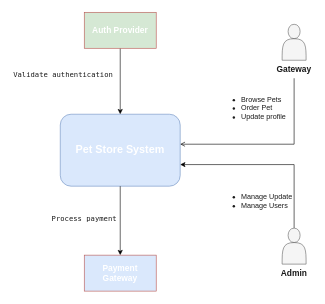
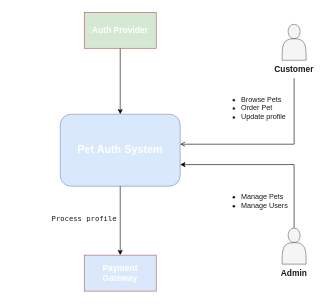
  <mxCell id="0" />
  <mxCell id="1" parent="0" />
- <mxCell id="2" value="&lt;h2&gt;&lt;font color=&quot;#ffffff&quot;&gt;Pet Store System&lt;/font&gt;&lt;/h2&gt;" style="rounded=1;whiteSpace=wrap;html=1;fillColor=#dae8fc;strokeColor=#6c8ebf;" vertex="1" parent="1"><mxGeometry x="100" y="190" width="200" height="120" as="geometry" /></mxCell>
+ <mxCell id="2" value="&lt;h2&gt;&lt;font color=&quot;#ffffff&quot;&gt;Pet Auth System&lt;/font&gt;&lt;/h2&gt;" style="rounded=1;whiteSpace=wrap;html=1;fillColor=#dae8fc;strokeColor=#6c8ebf;" vertex="1" parent="1"><mxGeometry x="100" y="190" width="200" height="120" as="geometry" /></mxCell>
  <mxCell id="3" style="edgeStyle=orthogonalEdgeStyle;rounded=0;orthogonalLoop=1;jettySize=auto;html=1;entryX=1;entryY=0.7;entryDx=0;entryDy=0;entryPerimeter=0;fontColor=#1A1A1A;exitX=0.5;exitY=0;exitDx=0;exitDy=0;" edge="1" parent="1" source="20" target="2"><mxGeometry relative="1" as="geometry" /></mxCell>
  <mxCell id="4" style="edgeStyle=orthogonalEdgeStyle;rounded=0;orthogonalLoop=1;jettySize=auto;html=1;fontColor=#1A1A1A;exitX=0.5;exitY=1;exitDx=0;exitDy=0;endArrow=open;" edge="1" parent="1" source="16" target="2"><mxGeometry relative="1" as="geometry"><Array as="points"><mxPoint x="490" y="240" /></Array></mxGeometry></mxCell>
  <mxCell id="5" style="edgeStyle=orthogonalEdgeStyle;rounded=0;orthogonalLoop=1;jettySize=auto;html=1;entryX=0.5;entryY=0;entryDx=0;entryDy=0;fontColor=#FFFFFF;" edge="1" parent="1" source="7" target="2"><mxGeometry relative="1" as="geometry" /></mxCell>
  <mxCell id="6" value="" style="group" vertex="1" connectable="0" parent="1"><mxGeometry x="20" y="20" width="240" height="130" as="geometry" /></mxCell>
  <mxCell id="7" value="&lt;h3&gt;&lt;font color=&quot;#ffffff&quot;&gt;Auth Provider&lt;/font&gt;&lt;/h3&gt;" style="rounded=0;whiteSpace=wrap;html=1;fillColor=#d5e8d4;strokeColor=#b85450;" vertex="1" parent="6"><mxGeometry x="120" width="120" height="60" as="geometry" /></mxCell>
- <mxCell id="8" value="&lt;p style=&quot;line-height: 1.2;&quot;&gt;&lt;/p&gt;&lt;pre&gt;&lt;font color=&quot;#1a1a1a&quot;&gt;Validate &lt;/font&gt;&lt;font color=&quot;#1a1a1a&quot;&gt;authentication&lt;/font&gt;&lt;/pre&gt;&lt;p&gt;&lt;/p&gt;" style="text;html=1;align=left;verticalAlign=middle;resizable=0;points=[];autosize=1;strokeColor=none;fillColor=none;fontColor=#FFFFFF;" vertex="1" parent="6"><mxGeometry y="80" width="190" height="50" as="geometry" /></mxCell>
  <mxCell id="9" style="edgeStyle=orthogonalEdgeStyle;rounded=0;orthogonalLoop=1;jettySize=auto;html=1;entryX=0.5;entryY=1;entryDx=0;entryDy=0;fontColor=#1A1A1A;verticalAlign=top;startArrow=classic;startFill=1;endArrow=none;endFill=0;" edge="1" parent="1" source="11" target="2"><mxGeometry relative="1" as="geometry" /></mxCell>
  <mxCell id="10" value="" style="group" vertex="1" connectable="0" parent="1"><mxGeometry x="84" y="340" width="176" height="145" as="geometry" /></mxCell>
  <mxCell id="11" value="&lt;h3&gt;&lt;font color=&quot;#ffffff&quot;&gt;Payment Gateway&lt;/font&gt;&lt;/h3&gt;" style="rounded=0;whiteSpace=wrap;html=1;fillColor=#dae8fc;strokeColor=#b85450;" vertex="1" parent="10"><mxGeometry x="56" y="85" width="120" height="60" as="geometry" /></mxCell>
- <mxCell id="12" value="&lt;p style=&quot;line-height: 1.2;&quot;&gt;&lt;/p&gt;&lt;pre&gt;&lt;font color=&quot;#1a1a1a&quot;&gt;Process payment&lt;/font&gt;&lt;/pre&gt;&lt;p&gt;&lt;/p&gt;" style="text;html=1;align=left;verticalAlign=middle;resizable=0;points=[];autosize=1;strokeColor=none;fillColor=none;fontColor=#FFFFFF;" vertex="1" parent="10"><mxGeometry width="130" height="50" as="geometry" /></mxCell>
+ <mxCell id="12" value="&lt;p style=&quot;line-height: 1.2;&quot;&gt;&lt;/p&gt;&lt;pre&gt;&lt;font color=&quot;#1a1a1a&quot;&gt;Process profile&lt;/font&gt;&lt;/pre&gt;&lt;p&gt;&lt;/p&gt;" style="text;html=1;align=left;verticalAlign=middle;resizable=0;points=[];autosize=1;strokeColor=none;fillColor=none;fontColor=#FFFFFF;" vertex="1" parent="10"><mxGeometry width="130" height="50" as="geometry" /></mxCell>
  <mxCell id="13" value="" style="group" vertex="1" connectable="0" parent="1"><mxGeometry x="360" y="40" width="160" height="180" as="geometry" /></mxCell>
  <mxCell id="14" value="" style="group" vertex="1" connectable="0" parent="13"><mxGeometry x="100" width="60" height="90" as="geometry" /></mxCell>
  <mxCell id="15" value="" style="shape=actor;whiteSpace=wrap;html=1;fontColor=#333333;fillColor=#f5f5f5;strokeColor=#666666;" vertex="1" parent="14"><mxGeometry x="10" width="40" height="60" as="geometry" /></mxCell>
- <mxCell id="16" value="&lt;h3&gt;&lt;font color=&quot;#1a1a1a&quot;&gt;Gateway&lt;/font&gt;&lt;/h3&gt;" style="text;html=1;strokeColor=none;fillColor=none;align=center;verticalAlign=middle;whiteSpace=wrap;rounded=0;fontColor=#FFFFFF;" vertex="1" parent="14"><mxGeometry y="60" width="60" height="30" as="geometry" /></mxCell>
+ <mxCell id="16" value="&lt;h3&gt;&lt;font color=&quot;#1a1a1a&quot;&gt;Customer&lt;/font&gt;&lt;/h3&gt;" style="text;html=1;strokeColor=none;fillColor=none;align=center;verticalAlign=middle;whiteSpace=wrap;rounded=0;fontColor=#FFFFFF;" vertex="1" parent="14"><mxGeometry y="60" width="60" height="30" as="geometry" /></mxCell>
  <mxCell id="17" value="&lt;ul&gt;&lt;li&gt;Browse Pets&lt;/li&gt;&lt;li&gt;Order Pet&lt;/li&gt;&lt;li style=&quot;&quot;&gt;Update profile&lt;/li&gt;&lt;/ul&gt;" style="text;html=1;align=left;verticalAlign=middle;resizable=0;points=[];autosize=1;strokeColor=none;fillColor=none;fontColor=#1A1A1A;" vertex="1" parent="13"><mxGeometry y="100" width="140" height="80" as="geometry" /></mxCell>
  <mxCell id="18" value="" style="group" vertex="1" connectable="0" parent="1"><mxGeometry x="360" y="300" width="160" height="170" as="geometry" /></mxCell>
  <mxCell id="19" value="" style="group" vertex="1" connectable="0" parent="18"><mxGeometry x="100" y="80" width="60" height="90" as="geometry" /></mxCell>
  <mxCell id="20" value="" style="shape=actor;whiteSpace=wrap;html=1;fontColor=#333333;fillColor=#f5f5f5;strokeColor=#666666;" vertex="1" parent="19"><mxGeometry x="10" width="40" height="60" as="geometry" /></mxCell>
  <mxCell id="21" value="&lt;h3&gt;&lt;font color=&quot;#1a1a1a&quot;&gt;Admin&lt;/font&gt;&lt;/h3&gt;" style="text;html=1;strokeColor=none;fillColor=none;align=center;verticalAlign=middle;whiteSpace=wrap;rounded=0;fontColor=#FFFFFF;" vertex="1" parent="19"><mxGeometry y="60" width="60" height="30" as="geometry" /></mxCell>
- <mxCell id="22" value="&lt;ul&gt;&lt;li&gt;Manage Update&lt;/li&gt;&lt;li&gt;Manage Users&lt;/li&gt;&lt;/ul&gt;" style="text;html=1;align=left;verticalAlign=middle;resizable=0;points=[];autosize=1;strokeColor=none;fillColor=none;fontColor=#1A1A1A;" vertex="1" parent="18"><mxGeometry width="140" height="70" as="geometry" /></mxCell>
+ <mxCell id="22" value="&lt;ul&gt;&lt;li&gt;Manage Pets&lt;/li&gt;&lt;li&gt;Manage Users&lt;/li&gt;&lt;/ul&gt;" style="text;html=1;align=left;verticalAlign=middle;resizable=0;points=[];autosize=1;strokeColor=none;fillColor=none;fontColor=#1A1A1A;" vertex="1" parent="18"><mxGeometry width="140" height="70" as="geometry" /></mxCell>
